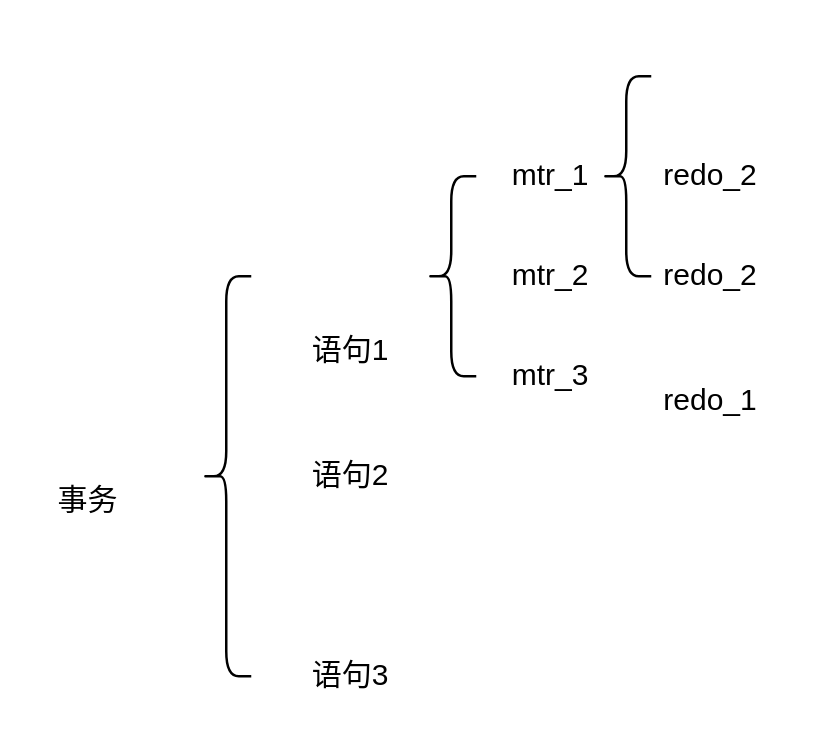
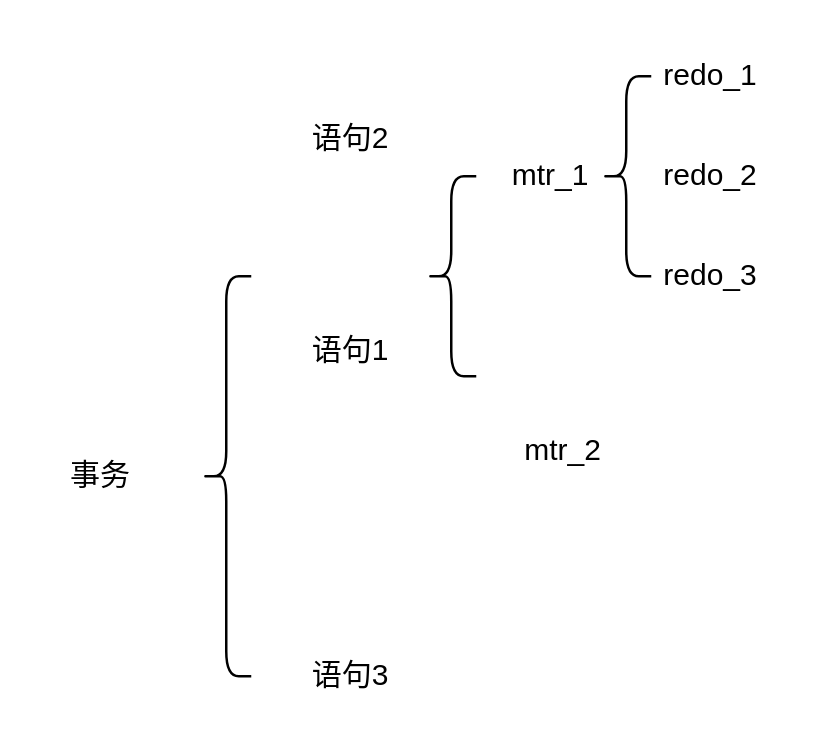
  <mxCell id="0" />
  <mxCell id="1" parent="0" />
- <mxCell id="2" value="事务" style="text;html=1;strokeColor=none;fillColor=none;align=center;verticalAlign=middle;whiteSpace=wrap;rounded=0;" vertex="1" parent="1"><mxGeometry x="15" y="190" width="40" height="20" as="geometry" /></mxCell>
+ <mxCell id="2" value="事务" style="text;html=1;strokeColor=none;fillColor=none;align=center;verticalAlign=middle;whiteSpace=wrap;rounded=0;" vertex="1" parent="1"><mxGeometry x="20" y="180" width="40" height="20" as="geometry" /></mxCell>
  <mxCell id="3" value="语句1" style="text;html=1;strokeColor=none;fillColor=none;align=center;verticalAlign=middle;whiteSpace=wrap;rounded=0;" vertex="1" parent="1"><mxGeometry x="120" y="130" width="40" height="20" as="geometry" /></mxCell>
- <mxCell id="4" value="语句2" style="text;html=1;strokeColor=none;fillColor=none;align=center;verticalAlign=middle;whiteSpace=wrap;rounded=0;" vertex="1" parent="1"><mxGeometry x="120" y="180" width="40" height="20" as="geometry" /></mxCell>
+ <mxCell id="4" value="语句2" style="text;html=1;strokeColor=none;fillColor=none;align=center;verticalAlign=middle;whiteSpace=wrap;rounded=0;" vertex="1" parent="1"><mxGeometry x="120" y="45" width="40" height="20" as="geometry" /></mxCell>
  <mxCell id="5" value="语句3" style="text;html=1;strokeColor=none;fillColor=none;align=center;verticalAlign=middle;whiteSpace=wrap;rounded=0;" vertex="1" parent="1"><mxGeometry x="120" y="260" width="40" height="20" as="geometry" /></mxCell>
  <mxCell id="6" value="" style="shape=curlyBracket;whiteSpace=wrap;html=1;rounded=1;" vertex="1" parent="1"><mxGeometry x="80" y="110" width="20" height="160" as="geometry" /></mxCell>
  <mxCell id="7" value="mtr_1" style="text;html=1;strokeColor=none;fillColor=none;align=center;verticalAlign=middle;whiteSpace=wrap;rounded=0;" vertex="1" parent="1"><mxGeometry x="200" y="60" width="40" height="20" as="geometry" /></mxCell>
- <mxCell id="8" value="mtr_2" style="text;html=1;strokeColor=none;fillColor=none;align=center;verticalAlign=middle;whiteSpace=wrap;rounded=0;" vertex="1" parent="1"><mxGeometry x="200" y="100" width="40" height="20" as="geometry" /></mxCell>
- <mxCell id="9" value="mtr_3" style="text;html=1;strokeColor=none;fillColor=none;align=center;verticalAlign=middle;whiteSpace=wrap;rounded=0;" vertex="1" parent="1"><mxGeometry x="200" y="140" width="40" height="20" as="geometry" /></mxCell>
+ <mxCell id="8" value="mtr_2" style="text;html=1;strokeColor=none;fillColor=none;align=center;verticalAlign=middle;whiteSpace=wrap;rounded=0;" vertex="1" parent="1"><mxGeometry x="205" y="170" width="40" height="20" as="geometry" /></mxCell>
  <mxCell id="10" value="" style="shape=curlyBracket;whiteSpace=wrap;html=1;rounded=1;" vertex="1" parent="1"><mxGeometry x="170" y="70" width="20" height="80" as="geometry" /></mxCell>
- <mxCell id="11" value="redo_1" style="text;html=1;strokeColor=none;fillColor=none;align=center;verticalAlign=middle;whiteSpace=wrap;rounded=0;" vertex="1" parent="1"><mxGeometry x="264" y="150" width="40" height="20" as="geometry" /></mxCell>
+ <mxCell id="11" value="redo_1" style="text;html=1;strokeColor=none;fillColor=none;align=center;verticalAlign=middle;whiteSpace=wrap;rounded=0;" vertex="1" parent="1"><mxGeometry x="264" y="20" width="40" height="20" as="geometry" /></mxCell>
  <mxCell id="12" value="redo_2&lt;span style=&quot;color: rgba(0 , 0 , 0 , 0) ; font-family: monospace ; font-size: 0px&quot;&gt;%3CmxGraphModel%3E%3Croot%3E%3CmxCell%20id%3D%220%22%2F%3E%3CmxCell%20id%3D%221%22%20parent%3D%220%22%2F%3E%3CmxCell%20id%3D%222%22%20value%3D%22redo_1%22%20style%3D%22text%3Bhtml%3D1%3BstrokeColor%3Dnone%3BfillColor%3Dnone%3Balign%3Dcenter%3BverticalAlign%3Dmiddle%3BwhiteSpace%3Dwrap%3Brounded%3D0%3B%22%20vertex%3D%221%22%20parent%3D%221%22%3E%3CmxGeometry%20x%3D%22414%22%20y%3D%2270%22%20width%3D%2240%22%20height%3D%2220%22%20as%3D%22geometry%22%2F%3E%3C%2FmxCell%3E%3C%2Froot%3E%3C%2FmxGraphModel%3E&lt;/span&gt;" style="text;html=1;strokeColor=none;fillColor=none;align=center;verticalAlign=middle;whiteSpace=wrap;rounded=0;" vertex="1" parent="1"><mxGeometry x="264" y="60" width="40" height="20" as="geometry" /></mxCell>
- <mxCell id="13" value="redo_2" style="text;html=1;strokeColor=none;fillColor=none;align=center;verticalAlign=middle;whiteSpace=wrap;rounded=0;" vertex="1" parent="1"><mxGeometry x="264" y="100" width="40" height="20" as="geometry" /></mxCell>
+ <mxCell id="13" value="redo_3" style="text;html=1;strokeColor=none;fillColor=none;align=center;verticalAlign=middle;whiteSpace=wrap;rounded=0;" vertex="1" parent="1"><mxGeometry x="264" y="100" width="40" height="20" as="geometry" /></mxCell>
  <mxCell id="14" value="" style="shape=curlyBracket;whiteSpace=wrap;html=1;rounded=1;" vertex="1" parent="1"><mxGeometry x="240" y="30" width="20" height="80" as="geometry" /></mxCell>
